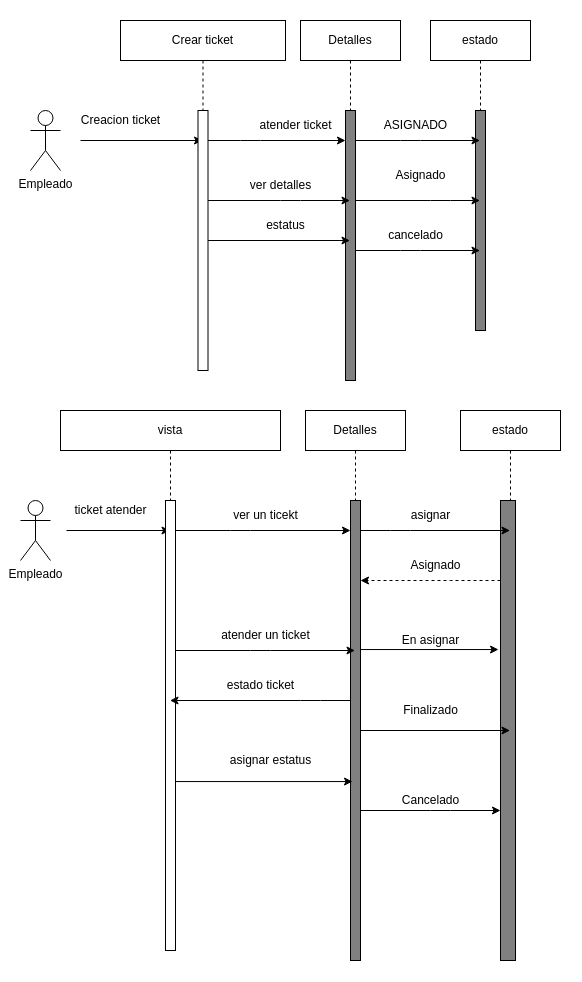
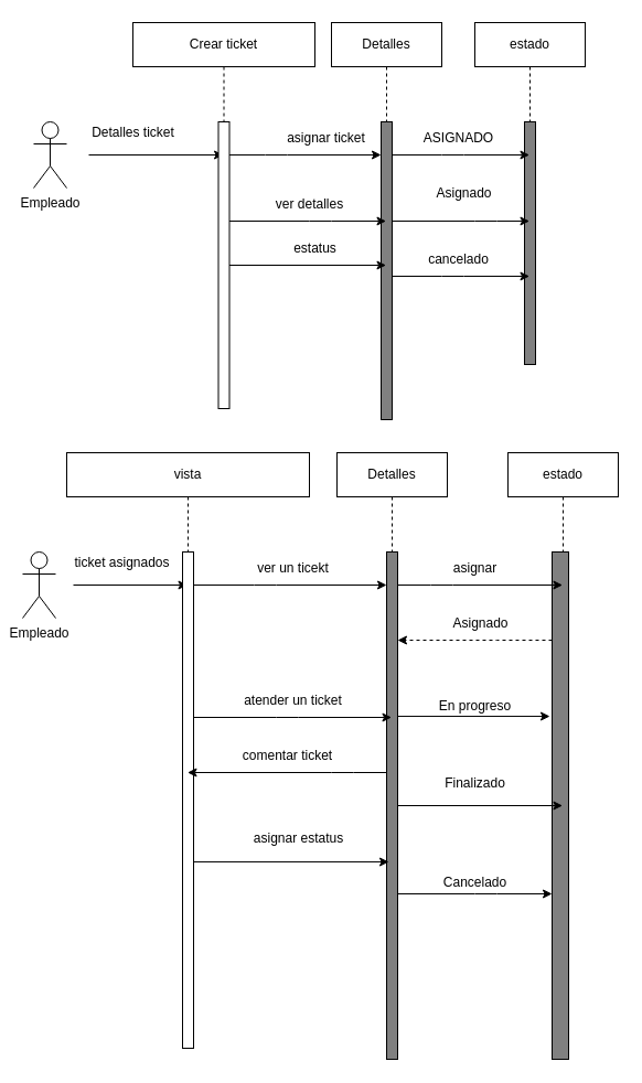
  <mxCell id="0" />
  <mxCell id="1" parent="0" />
  <mxCell id="2" style="edgeStyle=none;html=1;exitX=0.1;exitY=1.167;exitDx=0;exitDy=0;exitPerimeter=0;" edge="1" parent="1" source="11" target="7"><mxGeometry relative="1" as="geometry" /></mxCell>
  <mxCell id="3" value="Empleado" style="shape=umlActor;verticalLabelPosition=bottom;verticalAlign=top;html=1;outlineConnect=0;" parent="1" vertex="1"><mxGeometry x="30" y="110" width="30" height="60" as="geometry" /></mxCell>
  <mxCell id="4" value="Detalles" style="shape=umlLifeline;perimeter=lifelinePerimeter;whiteSpace=wrap;html=1;container=1;collapsible=0;recursiveResize=0;outlineConnect=0;" parent="1" vertex="1"><mxGeometry x="300" y="20" width="100" height="360" as="geometry" /></mxCell>
  <mxCell id="5" value="" style="html=1;points=[];perimeter=orthogonalPerimeter;fillColor=#808080;" parent="4" vertex="1"><mxGeometry x="45" y="90" width="10" height="270" as="geometry" /></mxCell>
- <mxCell id="6" value="atender ticket" style="text;html=1;align=center;verticalAlign=middle;resizable=0;points=[];autosize=1;strokeColor=none;fillColor=none;" vertex="1" parent="4"><mxGeometry x="-50" y="90" width="90" height="30" as="geometry" /></mxCell>
+ <mxCell id="6" value="asignar ticket" style="text;html=1;align=center;verticalAlign=middle;resizable=0;points=[];autosize=1;strokeColor=none;fillColor=none;" vertex="1" parent="4"><mxGeometry x="-50" y="90" width="90" height="30" as="geometry" /></mxCell>
  <mxCell id="7" value="Crear ticket" style="shape=umlLifeline;perimeter=lifelinePerimeter;whiteSpace=wrap;html=1;container=1;collapsible=0;recursiveResize=0;outlineConnect=0;" parent="1" vertex="1"><mxGeometry x="120" y="20" width="165" height="350" as="geometry" /></mxCell>
  <mxCell id="8" value="" style="html=1;points=[];perimeter=orthogonalPerimeter;" parent="7" vertex="1"><mxGeometry x="77.5" y="90" width="10" height="260" as="geometry" /></mxCell>
  <mxCell id="9" value="estatus" style="text;html=1;align=center;verticalAlign=middle;resizable=0;points=[];autosize=1;strokeColor=none;fillColor=none;" vertex="1" parent="7"><mxGeometry x="130" y="190" width="70" height="30" as="geometry" /></mxCell>
  <mxCell id="10" style="edgeStyle=none;html=1;" parent="1" source="8" target="5" edge="1"><mxGeometry relative="1" as="geometry"><Array as="points"><mxPoint x="250" y="140" /></Array></mxGeometry></mxCell>
- <mxCell id="11" value="Creacion ticket" style="text;html=1;align=center;verticalAlign=middle;resizable=0;points=[];autosize=1;strokeColor=none;fillColor=none;" vertex="1" parent="1"><mxGeometry x="70" y="105" width="100" height="30" as="geometry" /></mxCell>
+ <mxCell id="11" value="Detalles ticket" style="text;html=1;align=center;verticalAlign=middle;resizable=0;points=[];autosize=1;strokeColor=none;fillColor=none;" vertex="1" parent="1"><mxGeometry x="70" y="105" width="100" height="30" as="geometry" /></mxCell>
  <mxCell id="12" value="estado" style="shape=umlLifeline;perimeter=lifelinePerimeter;whiteSpace=wrap;html=1;container=1;collapsible=0;recursiveResize=0;outlineConnect=0;" vertex="1" parent="1"><mxGeometry x="430" y="20" width="100" height="310" as="geometry" /></mxCell>
  <mxCell id="13" value="" style="html=1;points=[];perimeter=orthogonalPerimeter;fillColor=#808080;" vertex="1" parent="12"><mxGeometry x="45" y="90" width="10" height="220" as="geometry" /></mxCell>
  <mxCell id="14" value="ASIGNADO" style="text;html=1;align=center;verticalAlign=middle;resizable=0;points=[];autosize=1;strokeColor=none;fillColor=none;" vertex="1" parent="12"><mxGeometry x="-60" y="90" width="90" height="30" as="geometry" /></mxCell>
  <mxCell id="15" style="edgeStyle=none;html=1;" edge="1" parent="1" source="5" target="12"><mxGeometry relative="1" as="geometry"><Array as="points"><mxPoint x="410" y="140" /></Array></mxGeometry></mxCell>
  <mxCell id="16" style="edgeStyle=none;html=1;" edge="1" parent="1" source="8" target="4"><mxGeometry relative="1" as="geometry"><Array as="points"><mxPoint x="290" y="200" /></Array></mxGeometry></mxCell>
  <mxCell id="17" style="edgeStyle=none;html=1;" edge="1" parent="1" source="5" target="12"><mxGeometry relative="1" as="geometry"><mxPoint x="440" y="200" as="targetPoint" /><Array as="points"><mxPoint x="440" y="200" /></Array></mxGeometry></mxCell>
  <mxCell id="18" value="Asignado" style="text;html=1;align=center;verticalAlign=middle;resizable=0;points=[];autosize=1;strokeColor=none;fillColor=none;" vertex="1" parent="1"><mxGeometry x="385" y="160" width="70" height="30" as="geometry" /></mxCell>
  <mxCell id="19" style="edgeStyle=none;html=1;exitX=0.1;exitY=1.167;exitDx=0;exitDy=0;exitPerimeter=0;" edge="1" parent="1" source="29" target="24"><mxGeometry relative="1" as="geometry" /></mxCell>
  <mxCell id="20" value="Empleado" style="shape=umlActor;verticalLabelPosition=bottom;verticalAlign=top;html=1;outlineConnect=0;" vertex="1" parent="1"><mxGeometry x="20" y="500" width="30" height="60" as="geometry" /></mxCell>
  <mxCell id="21" value="Detalles" style="shape=umlLifeline;perimeter=lifelinePerimeter;whiteSpace=wrap;html=1;container=1;collapsible=0;recursiveResize=0;outlineConnect=0;" vertex="1" parent="1"><mxGeometry x="305" y="410" width="100" height="550" as="geometry" /></mxCell>
  <mxCell id="22" value="" style="html=1;points=[];perimeter=orthogonalPerimeter;fillColor=#808080;" vertex="1" parent="21"><mxGeometry x="45" y="90" width="10" height="460" as="geometry" /></mxCell>
  <mxCell id="23" style="edgeStyle=none;html=1;" edge="1" parent="1" source="24" target="21"><mxGeometry relative="1" as="geometry"><Array as="points"><mxPoint x="260" y="650" /></Array></mxGeometry></mxCell>
  <mxCell id="24" value="vista" style="shape=umlLifeline;perimeter=lifelinePerimeter;whiteSpace=wrap;html=1;container=1;collapsible=0;recursiveResize=0;outlineConnect=0;" vertex="1" parent="1"><mxGeometry x="60" y="410" width="220" height="540" as="geometry" /></mxCell>
  <mxCell id="25" value="" style="html=1;points=[];perimeter=orthogonalPerimeter;" vertex="1" parent="24"><mxGeometry x="105" y="90" width="10" height="450" as="geometry" /></mxCell>
  <mxCell id="26" value="atender un ticket" style="text;html=1;align=center;verticalAlign=middle;resizable=0;points=[];autosize=1;strokeColor=none;fillColor=none;" vertex="1" parent="24"><mxGeometry x="150" y="210" width="110" height="30" as="geometry" /></mxCell>
  <mxCell id="27" value="ver un ticekt" style="text;html=1;align=center;verticalAlign=middle;resizable=0;points=[];autosize=1;strokeColor=none;fillColor=none;" vertex="1" parent="24"><mxGeometry x="160" y="90" width="90" height="30" as="geometry" /></mxCell>
  <mxCell id="28" style="edgeStyle=none;html=1;" edge="1" parent="1" source="25" target="22"><mxGeometry relative="1" as="geometry"><Array as="points"><mxPoint x="240" y="530" /></Array></mxGeometry></mxCell>
- <mxCell id="29" value="ticket atender" style="text;html=1;align=center;verticalAlign=middle;resizable=0;points=[];autosize=1;strokeColor=none;fillColor=none;" vertex="1" parent="1"><mxGeometry x="55" y="495" width="110" height="30" as="geometry" /></mxCell>
+ <mxCell id="29" value="ticket asignados" style="text;html=1;align=center;verticalAlign=middle;resizable=0;points=[];autosize=1;strokeColor=none;fillColor=none;" vertex="1" parent="1"><mxGeometry x="55" y="495" width="110" height="30" as="geometry" /></mxCell>
  <mxCell id="30" value="estado" style="shape=umlLifeline;perimeter=lifelinePerimeter;whiteSpace=wrap;html=1;container=1;collapsible=0;recursiveResize=0;outlineConnect=0;" vertex="1" parent="1"><mxGeometry x="460" y="410" width="100" height="550" as="geometry" /></mxCell>
  <mxCell id="31" value="" style="html=1;points=[];perimeter=orthogonalPerimeter;fillColor=#808080;" vertex="1" parent="30"><mxGeometry x="40" y="90" width="15" height="460" as="geometry" /></mxCell>
  <mxCell id="32" style="edgeStyle=none;html=1;" edge="1" parent="1" source="22" target="30"><mxGeometry relative="1" as="geometry"><Array as="points"><mxPoint x="400" y="530" /></Array></mxGeometry></mxCell>
  <mxCell id="33" style="edgeStyle=none;html=1;dashed=1;" edge="1" parent="1" source="31" target="22"><mxGeometry relative="1" as="geometry"><Array as="points"><mxPoint x="440" y="580" /></Array></mxGeometry></mxCell>
  <mxCell id="34" value="asignar" style="text;html=1;align=center;verticalAlign=middle;resizable=0;points=[];autosize=1;strokeColor=none;fillColor=none;" vertex="1" parent="1"><mxGeometry x="395" y="500" width="70" height="30" as="geometry" /></mxCell>
  <mxCell id="35" style="edgeStyle=none;html=1;entryX=-0.133;entryY=0.324;entryDx=0;entryDy=0;entryPerimeter=0;" edge="1" parent="1" source="22" target="31"><mxGeometry relative="1" as="geometry" /></mxCell>
- <mxCell id="36" value="En asignar" style="text;html=1;align=center;verticalAlign=middle;resizable=0;points=[];autosize=1;strokeColor=none;fillColor=none;" vertex="1" parent="1"><mxGeometry x="385" y="625" width="90" height="30" as="geometry" /></mxCell>
+ <mxCell id="36" value="En progreso" style="text;html=1;align=center;verticalAlign=middle;resizable=0;points=[];autosize=1;strokeColor=none;fillColor=none;" vertex="1" parent="1"><mxGeometry x="385" y="625" width="90" height="30" as="geometry" /></mxCell>
  <mxCell id="37" style="edgeStyle=none;html=1;" edge="1" parent="1" source="22" target="24"><mxGeometry relative="1" as="geometry"><Array as="points"><mxPoint x="310" y="700" /></Array></mxGeometry></mxCell>
- <mxCell id="38" value="estado ticket" style="text;html=1;align=center;verticalAlign=middle;resizable=0;points=[];autosize=1;strokeColor=none;fillColor=none;" vertex="1" parent="1"><mxGeometry x="210" y="670" width="100" height="30" as="geometry" /></mxCell>
+ <mxCell id="38" value="comentar ticket" style="text;html=1;align=center;verticalAlign=middle;resizable=0;points=[];autosize=1;strokeColor=none;fillColor=none;" vertex="1" parent="1"><mxGeometry x="210" y="670" width="100" height="30" as="geometry" /></mxCell>
  <mxCell id="39" style="edgeStyle=none;html=1;" edge="1" parent="1" source="22" target="30"><mxGeometry relative="1" as="geometry" /></mxCell>
  <mxCell id="40" value="Finalizado" style="text;html=1;align=center;verticalAlign=middle;resizable=0;points=[];autosize=1;strokeColor=none;fillColor=none;" vertex="1" parent="1"><mxGeometry x="390" y="695" width="80" height="30" as="geometry" /></mxCell>
  <mxCell id="41" style="edgeStyle=none;html=1;" edge="1" parent="1" source="22" target="31"><mxGeometry relative="1" as="geometry"><Array as="points"><mxPoint x="440" y="810" /></Array></mxGeometry></mxCell>
  <mxCell id="42" value="Cancelado" style="text;html=1;align=center;verticalAlign=middle;resizable=0;points=[];autosize=1;strokeColor=none;fillColor=none;" vertex="1" parent="1"><mxGeometry x="390" y="785" width="80" height="30" as="geometry" /></mxCell>
  <mxCell id="43" value="Asignado" style="text;html=1;align=center;verticalAlign=middle;resizable=0;points=[];autosize=1;strokeColor=none;fillColor=none;" vertex="1" parent="1"><mxGeometry x="400" y="550" width="70" height="30" as="geometry" /></mxCell>
  <mxCell id="44" style="edgeStyle=none;html=1;entryX=0.2;entryY=0.611;entryDx=0;entryDy=0;entryPerimeter=0;" edge="1" parent="1" source="25" target="22"><mxGeometry relative="1" as="geometry" /></mxCell>
  <mxCell id="45" value="asignar estatus" style="text;html=1;align=center;verticalAlign=middle;resizable=0;points=[];autosize=1;strokeColor=none;fillColor=none;" vertex="1" parent="1"><mxGeometry x="215" y="745" width="110" height="30" as="geometry" /></mxCell>
  <mxCell id="46" value="ver detalles" style="text;html=1;align=center;verticalAlign=middle;resizable=0;points=[];autosize=1;strokeColor=none;fillColor=none;" vertex="1" parent="1"><mxGeometry x="240" y="170" width="80" height="30" as="geometry" /></mxCell>
  <mxCell id="47" style="edgeStyle=none;html=1;" edge="1" parent="1" source="8" target="4"><mxGeometry relative="1" as="geometry" /></mxCell>
  <mxCell id="48" style="edgeStyle=none;html=1;" edge="1" parent="1" source="5" target="12"><mxGeometry relative="1" as="geometry"><Array as="points"><mxPoint x="410" y="250" /></Array></mxGeometry></mxCell>
  <mxCell id="49" value="cancelado" style="text;html=1;align=center;verticalAlign=middle;resizable=0;points=[];autosize=1;strokeColor=none;fillColor=none;" vertex="1" parent="1"><mxGeometry x="375" y="220" width="80" height="30" as="geometry" /></mxCell>
